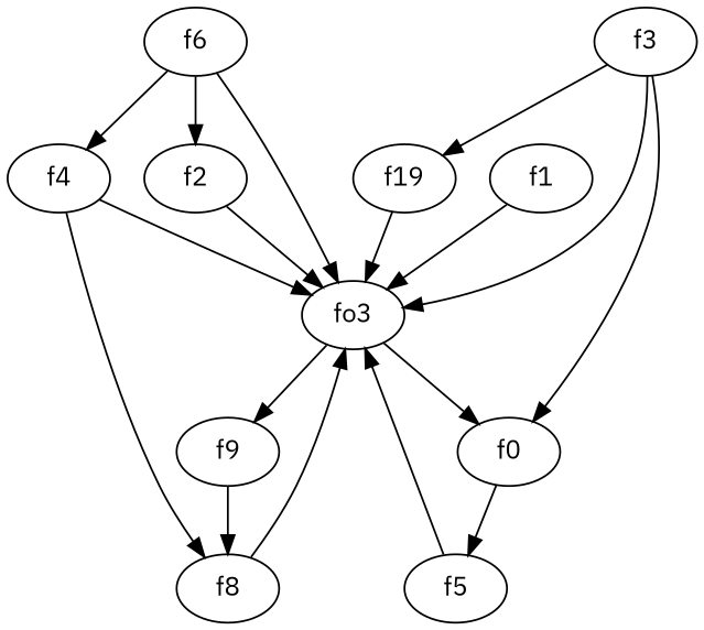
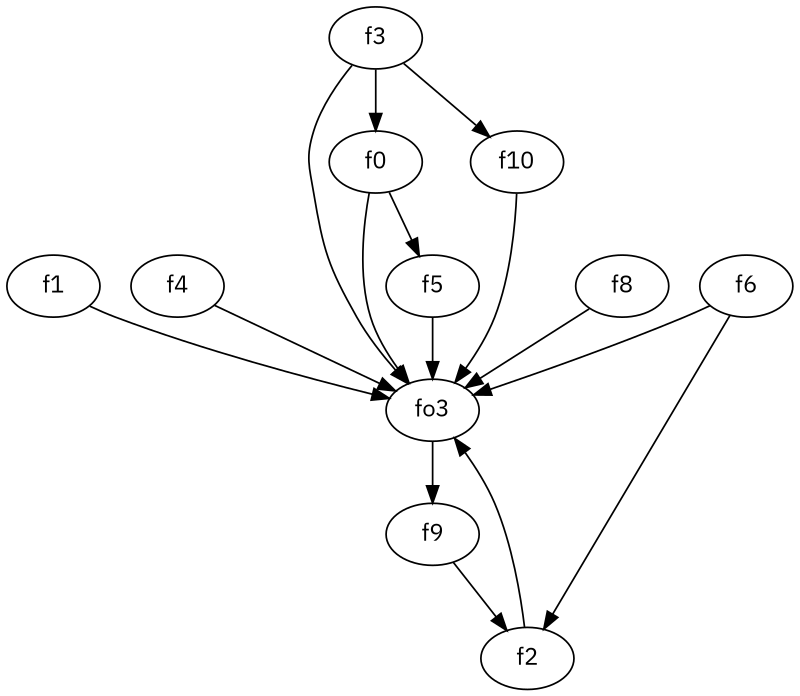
  strict digraph {
    fontname="IBM Plex Sans"
    node [fontname="IBM Plex Sans"]
    edge [fontname="IBM Plex Sans" weight=2]
    n1 [label=fo3]
    f1
    f9
    f2
    f6
    f4
    f3
    n8 [label=f0]
-   f10 [label=f19]
+   f10
    f5
    f8
    n1 -> f9
    f1 -> n1
-   f9 -> f8
+   f9 -> f2
    f2 -> n1
    f6 -> n1
    f6 -> f2
-   f6 -> f4
    f4 -> n1
-   f4 -> f8
    f3 -> n1
    f3 -> n8
    f3 -> f10
-   n1 -> n8
+   n8 -> n1
    n8 -> f5
    f10 -> n1
    f5 -> n1
    f8 -> n1
  }
